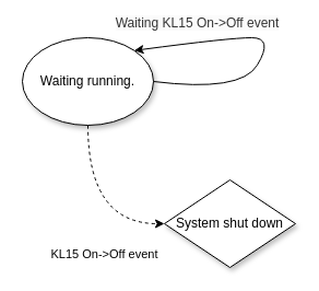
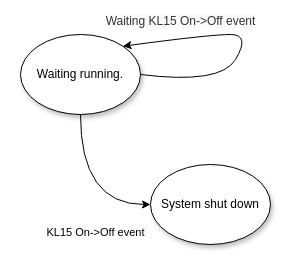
  <mxCell id="0" />
  <mxCell id="1" parent="0" />
- <mxCell id="2" style="edgeStyle=orthogonalEdgeStyle;curved=1;sketch=0;orthogonalLoop=1;jettySize=auto;html=1;exitX=0.5;exitY=1;exitDx=0;exitDy=0;entryX=0;entryY=0.5;entryDx=0;entryDy=0;dashed=1;" edge="1" parent="1" source="4" target="6"><mxGeometry relative="1" as="geometry" /></mxCell>
+ <mxCell id="2" style="edgeStyle=orthogonalEdgeStyle;curved=1;sketch=0;orthogonalLoop=1;jettySize=auto;html=1;exitX=0.5;exitY=1;exitDx=0;exitDy=0;entryX=0;entryY=0.5;entryDx=0;entryDy=0;" edge="1" parent="1" source="4" target="6"><mxGeometry relative="1" as="geometry" /></mxCell>
  <mxCell id="3" value="&lt;br style=&quot;border-color: var(--border-color);&quot;&gt;KL15 On-&amp;gt;Off event" style="edgeLabel;html=1;align=center;verticalAlign=middle;resizable=0;points=[];" vertex="1" connectable="0" parent="2"><mxGeometry x="-0.182" y="14" relative="1" as="geometry"><mxPoint y="45" as="offset" /></mxGeometry></mxCell>
  <mxCell id="4" value="Waiting running." style="ellipse;whiteSpace=wrap;html=1;shadow=1;" vertex="1" parent="1"><mxGeometry x="20" y="20" width="120" height="80" as="geometry" /></mxCell>
  <mxCell id="5" value="&lt;br&gt;&lt;span style=&quot;color: rgb(0, 0, 0); font-family: Helvetica; font-size: 12px; font-style: normal; font-variant-ligatures: normal; font-variant-caps: normal; font-weight: 400; letter-spacing: normal; orphans: 2; text-align: center; text-indent: 0px; text-transform: none; widows: 2; word-spacing: 0px; -webkit-text-stroke-width: 0px; background-color: rgb(251, 251, 251); text-decoration-thickness: initial; text-decoration-style: initial; text-decoration-color: initial; float: none; display: inline !important;&quot;&gt;Waiting KL15 On-&amp;gt;Off event&lt;/span&gt;&lt;br&gt;" style="endArrow=classic;html=1;sketch=0;exitX=1;exitY=0.5;exitDx=0;exitDy=0;entryX=1;entryY=0;entryDx=0;entryDy=0;spacing=0;textOpacity=80;curved=1;" edge="1" parent="1" source="4" target="4"><mxGeometry x="0.541" y="-24" width="50" height="50" relative="1" as="geometry"><mxPoint x="150" y="40" as="sourcePoint" /><mxPoint x="110" y="20" as="targetPoint" /><Array as="points"><mxPoint x="220" y="70" /><mxPoint x="250" y="20" /><mxPoint x="210" y="20" /></Array><mxPoint as="offset" /></mxGeometry></mxCell>
- <mxCell id="6" value="System shut down" style="rhombus;whiteSpace=wrap;html=1;shadow=1;sketch=0;" vertex="1" parent="1"><mxGeometry x="150" y="150" width="120" height="80" as="geometry" /></mxCell>
+ <mxCell id="6" value="System shut down" style="ellipse;whiteSpace=wrap;html=1;shadow=1;sketch=0;" vertex="1" parent="1"><mxGeometry x="150" y="150" width="120" height="80" as="geometry" /></mxCell>
